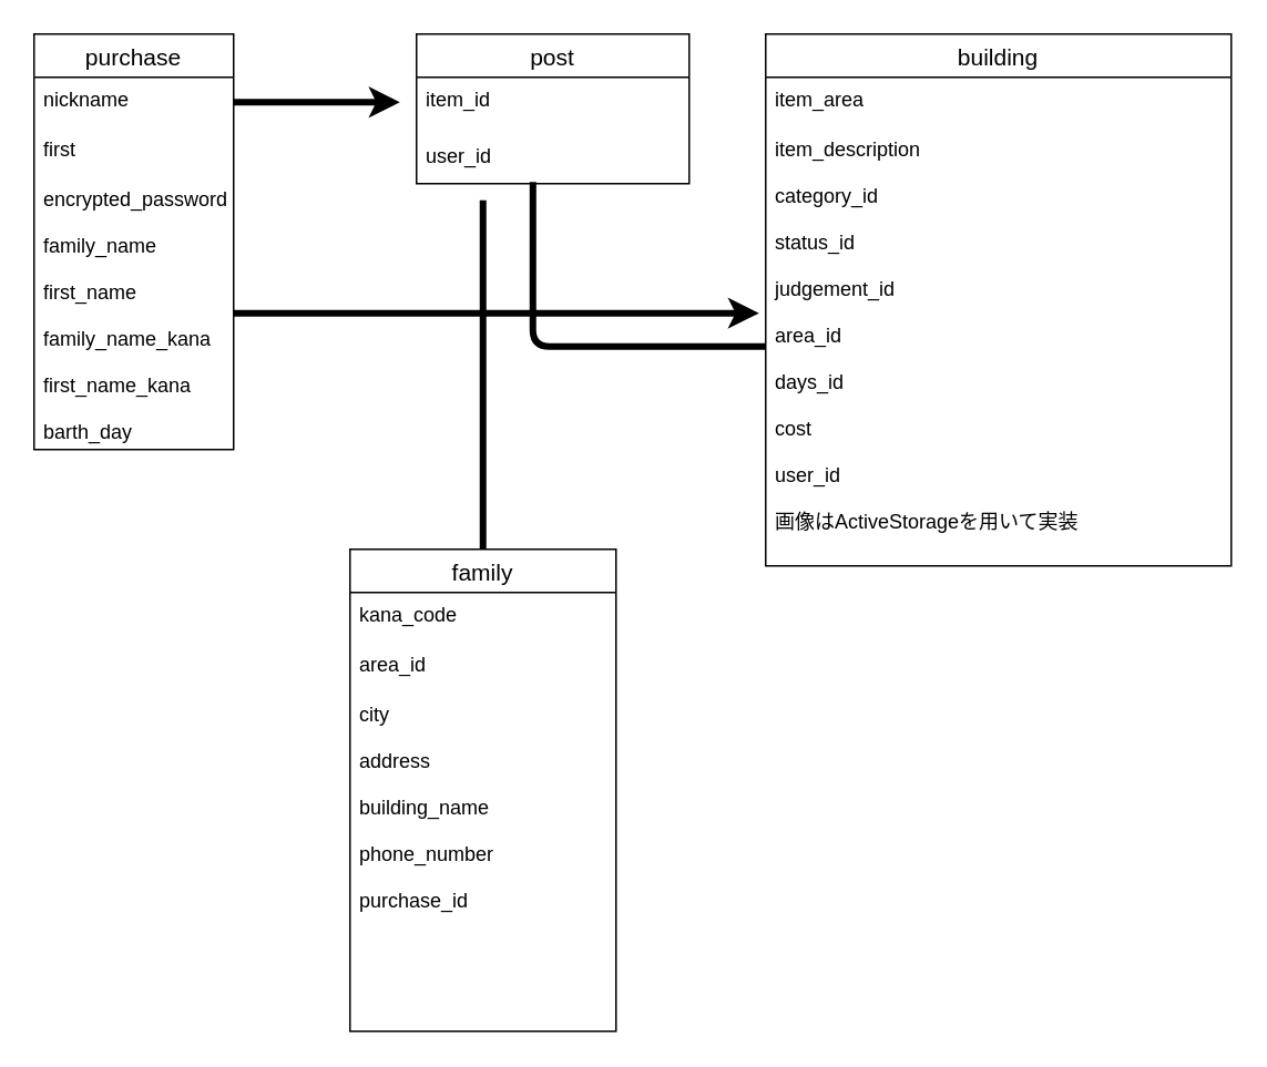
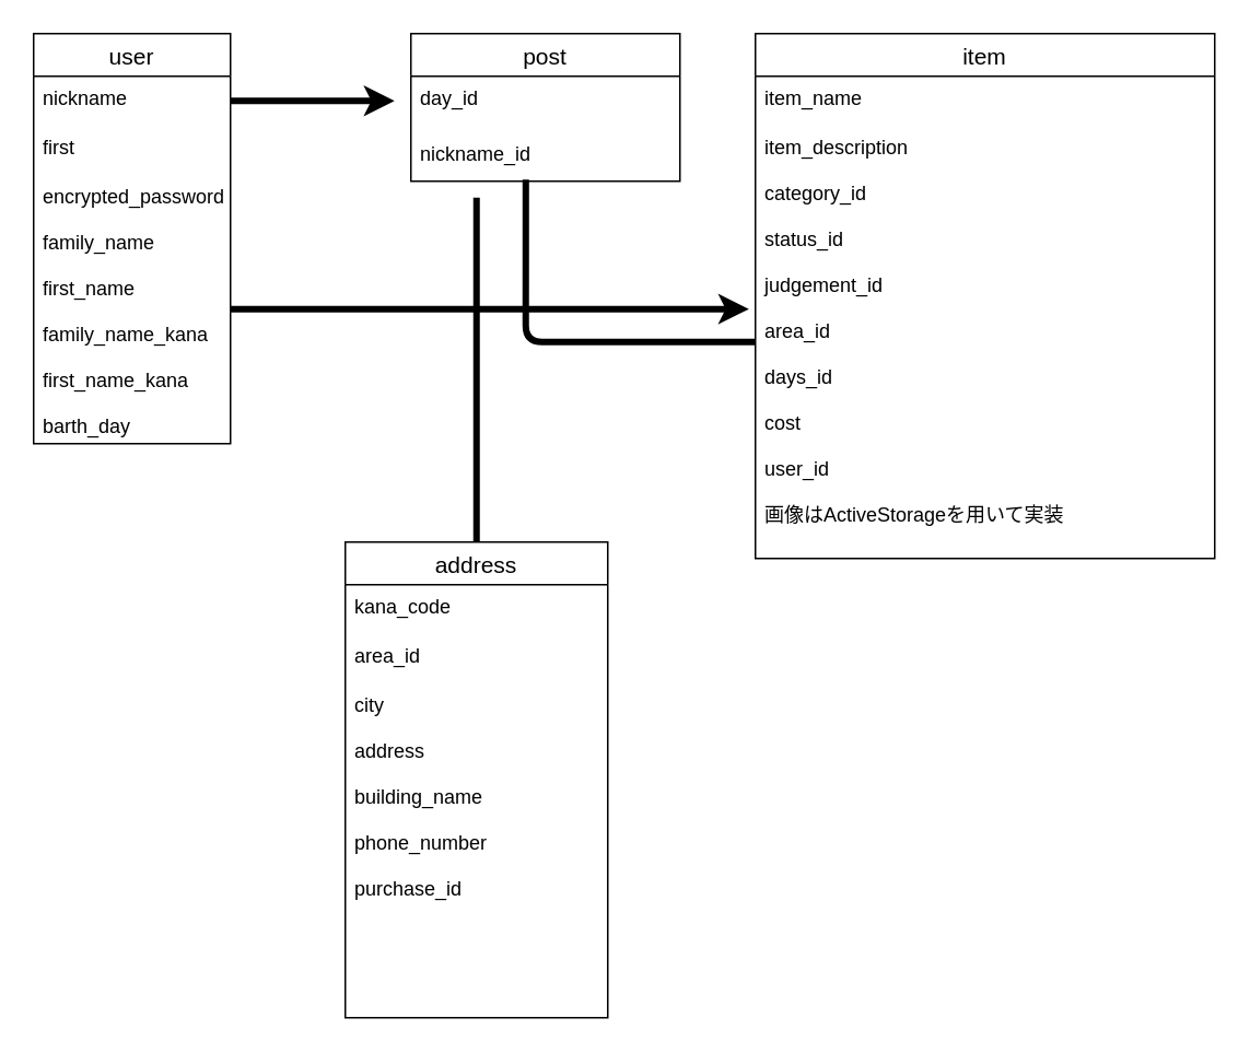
  <mxCell id="0" />
  <mxCell id="1" parent="0" />
- <mxCell id="2" value="purchase" style="swimlane;fontStyle=0;childLayout=stackLayout;horizontal=1;startSize=26;horizontalStack=0;resizeParent=1;resizeParentMax=0;resizeLast=0;collapsible=1;marginBottom=0;align=center;fontSize=14;" parent="1" vertex="1"><mxGeometry y="20" width="120" height="250" as="geometry" x="20" /></mxCell>
+ <mxCell id="2" value="user" style="swimlane;fontStyle=0;childLayout=stackLayout;horizontal=1;startSize=26;horizontalStack=0;resizeParent=1;resizeParentMax=0;resizeLast=0;collapsible=1;marginBottom=0;align=center;fontSize=14;" parent="1" vertex="1"><mxGeometry y="20" width="120" height="250" as="geometry" x="20" /></mxCell>
  <mxCell id="3" value="nickname" style="text;strokeColor=none;fillColor=none;spacingLeft=4;spacingRight=4;overflow=hidden;rotatable=0;points=[[0,0.5],[1,0.5]];portConstraint=eastwest;fontSize=12;" parent="2" vertex="1"><mxGeometry y="26" width="120" height="30" as="geometry" /></mxCell>
  <mxCell id="4" value="first" style="text;strokeColor=none;fillColor=none;spacingLeft=4;spacingRight=4;overflow=hidden;rotatable=0;points=[[0,0.5],[1,0.5]];portConstraint=eastwest;fontSize=12;" parent="2" vertex="1"><mxGeometry y="56" width="120" height="30" as="geometry" /></mxCell>
  <mxCell id="5" value="encrypted_password&#10;&#10;family_name&#10;&#10;first_name&#10;&#10;family_name_kana&#10;&#10;first_name_kana&#10;&#10;barth_day&#10;" style="text;strokeColor=none;fillColor=none;spacingLeft=4;spacingRight=4;overflow=hidden;rotatable=0;points=[[0,0.5],[1,0.5]];portConstraint=eastwest;fontSize=12;" parent="2" vertex="1"><mxGeometry y="86" width="120" height="164" as="geometry" /></mxCell>
- <mxCell id="6" value="building" style="swimlane;fontStyle=0;childLayout=stackLayout;horizontal=1;startSize=26;horizontalStack=0;resizeParent=1;resizeParentMax=0;resizeLast=0;collapsible=1;marginBottom=0;align=center;fontSize=14;" parent="1" vertex="1"><mxGeometry x="460" y="20" width="280" height="320" as="geometry" /></mxCell>
- <mxCell id="7" value="item_area" style="text;strokeColor=none;fillColor=none;spacingLeft=4;spacingRight=4;overflow=hidden;rotatable=0;points=[[0,0.5],[1,0.5]];portConstraint=eastwest;fontSize=12;" parent="6" vertex="1"><mxGeometry y="26" width="280" height="30" as="geometry" /></mxCell>
+ <mxCell id="6" value="item" style="swimlane;fontStyle=0;childLayout=stackLayout;horizontal=1;startSize=26;horizontalStack=0;resizeParent=1;resizeParentMax=0;resizeLast=0;collapsible=1;marginBottom=0;align=center;fontSize=14;" parent="1" vertex="1"><mxGeometry x="460" y="20" width="280" height="320" as="geometry" /></mxCell>
+ <mxCell id="7" value="item_name" style="text;strokeColor=none;fillColor=none;spacingLeft=4;spacingRight=4;overflow=hidden;rotatable=0;points=[[0,0.5],[1,0.5]];portConstraint=eastwest;fontSize=12;" parent="6" vertex="1"><mxGeometry y="26" width="280" height="30" as="geometry" /></mxCell>
  <mxCell id="8" value="item_description&#10;&#10;category_id&#10;&#10;status_id&#10;&#10;judgement_id&#10;&#10;area_id&#10;&#10;days_id&#10;&#10;cost&#10;&#10;user_id&#10;&#10;画像はActiveStorageを用いて実装&#10;&#10;" style="text;strokeColor=none;fillColor=none;spacingLeft=4;spacingRight=4;overflow=hidden;rotatable=0;points=[[0,0.5],[1,0.5]];portConstraint=eastwest;fontSize=12;" parent="6" vertex="1"><mxGeometry y="56" width="280" height="264" as="geometry" /></mxCell>
  <mxCell id="9" style="edgeStyle=orthogonalEdgeStyle;rounded=1;orthogonalLoop=1;jettySize=auto;html=1;exitX=0.5;exitY=0;exitDx=0;exitDy=0;endArrow=none;endFill=0;strokeWidth=4;" edge="1" parent="1" source="10"><mxGeometry relative="1" as="geometry"><mxPoint x="290" y="120" as="targetPoint" /></mxGeometry></mxCell>
- <mxCell id="10" value="family" style="swimlane;fontStyle=0;childLayout=stackLayout;horizontal=1;startSize=26;horizontalStack=0;resizeParent=1;resizeParentMax=0;resizeLast=0;collapsible=1;marginBottom=0;align=center;fontSize=14;" parent="1" vertex="1"><mxGeometry x="210" y="330" width="160" height="290" as="geometry" /></mxCell>
+ <mxCell id="10" value="address" style="swimlane;fontStyle=0;childLayout=stackLayout;horizontal=1;startSize=26;horizontalStack=0;resizeParent=1;resizeParentMax=0;resizeLast=0;collapsible=1;marginBottom=0;align=center;fontSize=14;" parent="1" vertex="1"><mxGeometry x="210" y="330" width="160" height="290" as="geometry" /></mxCell>
  <mxCell id="11" value="kana_code" style="text;strokeColor=none;fillColor=none;spacingLeft=4;spacingRight=4;overflow=hidden;rotatable=0;points=[[0,0.5],[1,0.5]];portConstraint=eastwest;fontSize=12;" parent="10" vertex="1"><mxGeometry y="26" width="160" height="30" as="geometry" /></mxCell>
  <mxCell id="12" value="area_id" style="text;strokeColor=none;fillColor=none;spacingLeft=4;spacingRight=4;overflow=hidden;rotatable=0;points=[[0,0.5],[1,0.5]];portConstraint=eastwest;fontSize=12;" parent="10" vertex="1"><mxGeometry y="56" width="160" height="30" as="geometry" /></mxCell>
  <mxCell id="13" value="city&#10;&#10;address&#10;&#10;building_name&#10;&#10;phone_number&#10;&#10;purchase_id&#10;" style="text;strokeColor=none;fillColor=none;spacingLeft=4;spacingRight=4;overflow=hidden;rotatable=0;points=[[0,0.5],[1,0.5]];portConstraint=eastwest;fontSize=12;" parent="10" vertex="1"><mxGeometry y="86" width="160" height="204" as="geometry" /></mxCell>
  <mxCell id="14" value="post" style="swimlane;fontStyle=0;childLayout=stackLayout;horizontal=1;startSize=26;horizontalStack=0;resizeParent=1;resizeParentMax=0;resizeLast=0;collapsible=1;marginBottom=0;align=center;fontSize=14;" parent="1" vertex="1"><mxGeometry x="250" y="20" width="164" height="90" as="geometry" /></mxCell>
- <mxCell id="15" value="item_id" style="text;strokeColor=none;fillColor=none;spacingLeft=4;spacingRight=4;overflow=hidden;rotatable=0;points=[[0,0.5],[1,0.5]];portConstraint=eastwest;fontSize=12;" parent="14" vertex="1"><mxGeometry y="26" width="164" height="34" as="geometry" /></mxCell>
- <mxCell id="16" value="user_id" style="text;strokeColor=none;fillColor=none;spacingLeft=4;spacingRight=4;overflow=hidden;rotatable=0;points=[[0,0.5],[1,0.5]];portConstraint=eastwest;fontSize=12;" parent="14" vertex="1"><mxGeometry y="60" width="164" height="30" as="geometry" /></mxCell>
+ <mxCell id="15" value="day_id" style="text;strokeColor=none;fillColor=none;spacingLeft=4;spacingRight=4;overflow=hidden;rotatable=0;points=[[0,0.5],[1,0.5]];portConstraint=eastwest;fontSize=12;" parent="14" vertex="1"><mxGeometry y="26" width="164" height="34" as="geometry" /></mxCell>
+ <mxCell id="16" value="nickname_id" style="text;strokeColor=none;fillColor=none;spacingLeft=4;spacingRight=4;overflow=hidden;rotatable=0;points=[[0,0.5],[1,0.5]];portConstraint=eastwest;fontSize=12;" parent="14" vertex="1"><mxGeometry y="60" width="164" height="30" as="geometry" /></mxCell>
  <mxCell id="17" style="edgeStyle=orthogonalEdgeStyle;rounded=0;orthogonalLoop=1;jettySize=auto;html=1;exitX=1;exitY=0.5;exitDx=0;exitDy=0;endArrow=classic;endFill=1;strokeWidth=4;" edge="1" parent="1" source="3"><mxGeometry relative="1" as="geometry"><mxPoint x="240" y="61" as="targetPoint" /></mxGeometry></mxCell>
  <mxCell id="18" style="edgeStyle=orthogonalEdgeStyle;rounded=1;orthogonalLoop=1;jettySize=auto;html=1;exitX=1;exitY=0.5;exitDx=0;exitDy=0;entryX=-0.014;entryY=0.424;entryDx=0;entryDy=0;entryPerimeter=0;endArrow=classic;endFill=1;strokeWidth=4;" edge="1" parent="1" source="5" target="8"><mxGeometry relative="1" as="geometry" /></mxCell>
  <mxCell id="19" style="edgeStyle=orthogonalEdgeStyle;rounded=1;orthogonalLoop=1;jettySize=auto;html=1;exitX=0;exitY=0.5;exitDx=0;exitDy=0;entryX=0.427;entryY=0.967;entryDx=0;entryDy=0;entryPerimeter=0;endArrow=none;endFill=0;strokeWidth=4;" edge="1" parent="1" source="8" target="16"><mxGeometry relative="1" as="geometry" /></mxCell>
